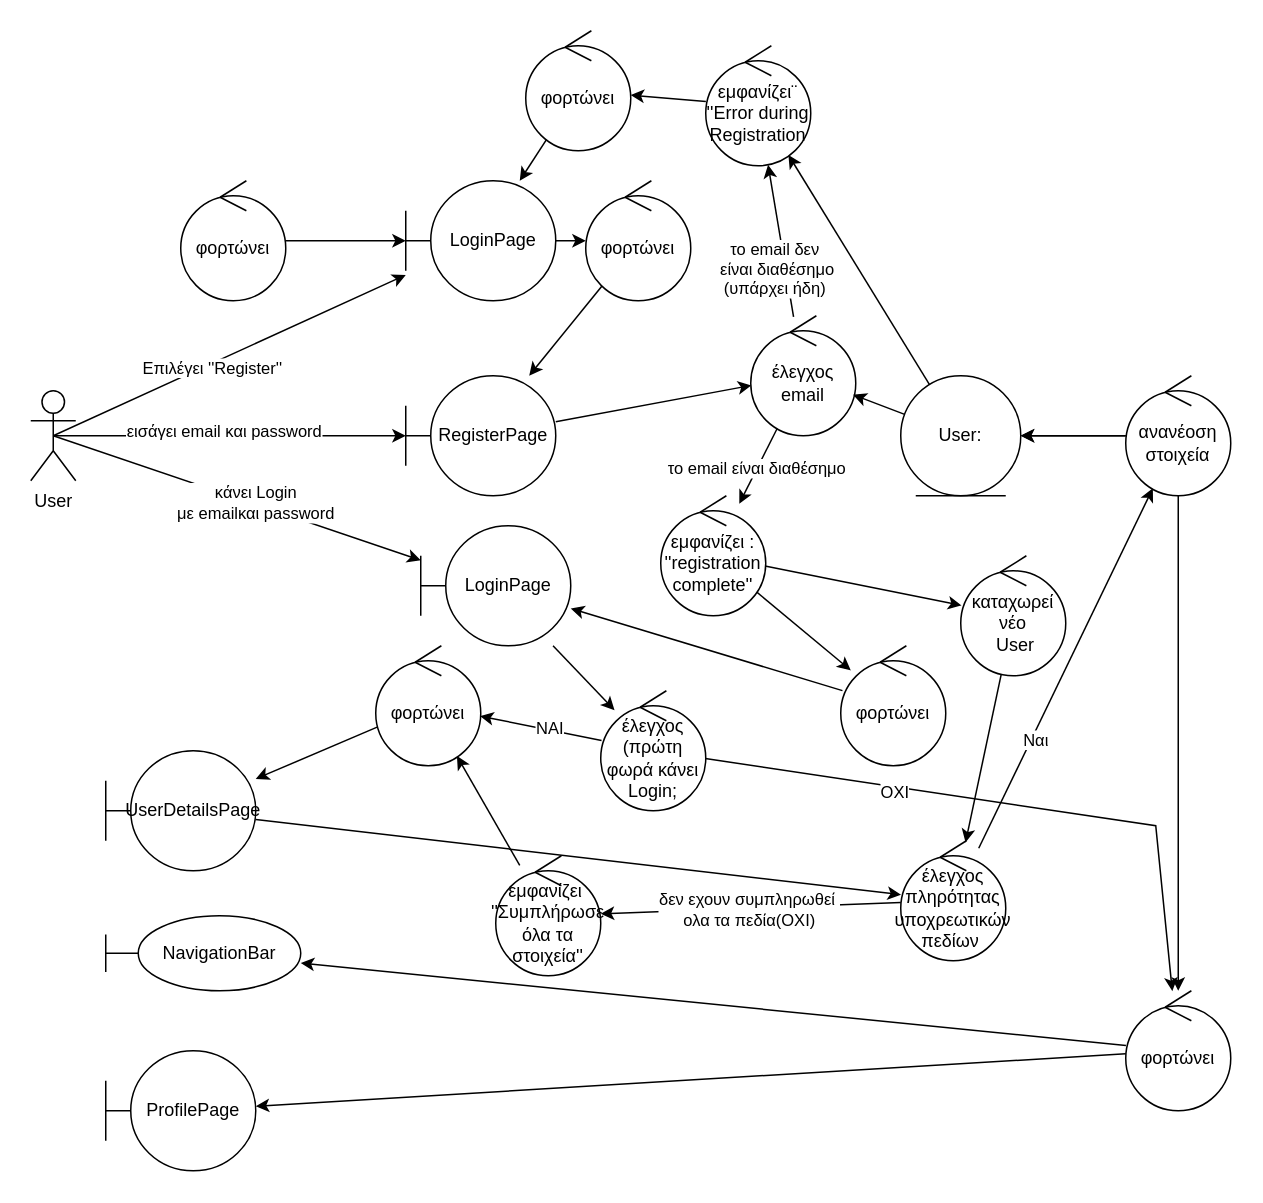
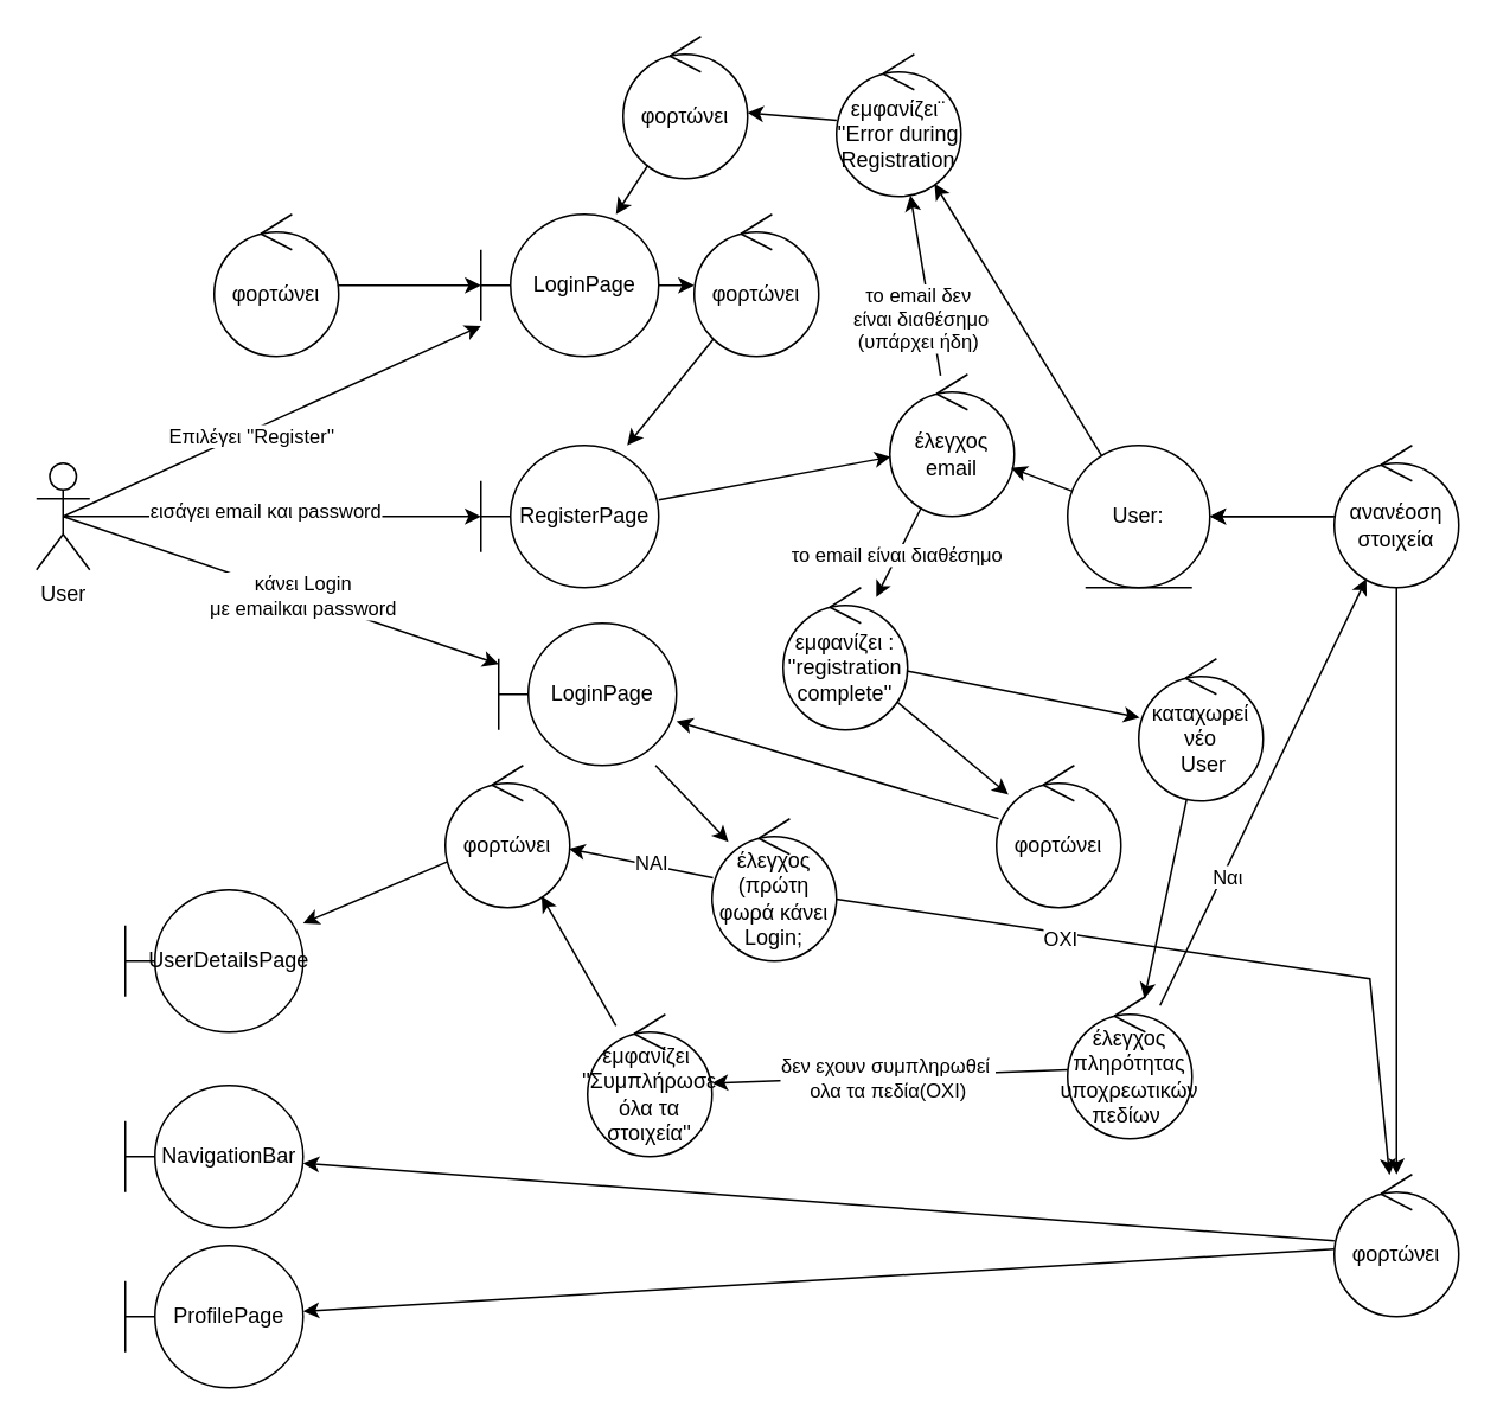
  <mxCell id="0" />
  <mxCell id="1" parent="0" />
  <mxCell id="2" style="edgeStyle=none;rounded=0;orthogonalLoop=1;jettySize=auto;html=1;exitX=0.5;exitY=0.5;exitDx=0;exitDy=0;exitPerimeter=0;" parent="1" source="6" target="8" edge="1"><mxGeometry relative="1" as="geometry" /></mxCell>
  <mxCell id="3" value="εισάγει email και password" style="edgeLabel;html=1;align=center;verticalAlign=middle;resizable=0;points=[];" parent="2" vertex="1" connectable="0"><mxGeometry x="-0.028" y="4" relative="1" as="geometry"><mxPoint x="-1" as="offset" /></mxGeometry></mxCell>
  <mxCell id="4" style="edgeStyle=none;rounded=0;orthogonalLoop=1;jettySize=auto;html=1;exitX=0.5;exitY=0.5;exitDx=0;exitDy=0;exitPerimeter=0;" parent="1" source="6" target="43" edge="1"><mxGeometry relative="1" as="geometry" /></mxCell>
  <mxCell id="5" value="κάνει Login&lt;div&gt;με emailκαι password&lt;/div&gt;" style="edgeLabel;html=1;align=center;verticalAlign=middle;resizable=0;points=[];" parent="4" vertex="1" connectable="0"><mxGeometry x="0.102" y="1" relative="1" as="geometry"><mxPoint x="-1" as="offset" /></mxGeometry></mxCell>
  <mxCell id="6" value="User&lt;div&gt;&lt;br&gt;&lt;/div&gt;" style="shape=umlActor;verticalLabelPosition=bottom;verticalAlign=top;html=1;outlineConnect=0;" parent="1" vertex="1"><mxGeometry x="20" y="260" width="30" height="60" as="geometry" /></mxCell>
  <mxCell id="7" value="" style="edgeStyle=none;rounded=0;orthogonalLoop=1;jettySize=auto;html=1;" parent="1" source="8" target="19" edge="1"><mxGeometry relative="1" as="geometry" /></mxCell>
  <mxCell id="8" value="RegisterPage" style="shape=umlBoundary;whiteSpace=wrap;html=1;" parent="1" vertex="1"><mxGeometry x="270" y="250" width="100" height="80" as="geometry" /></mxCell>
  <mxCell id="9" value="" style="endArrow=classic;html=1;rounded=0;exitX=0.5;exitY=0.5;exitDx=0;exitDy=0;exitPerimeter=0;" parent="1" source="6" target="12" edge="1"><mxGeometry width="50" height="50" relative="1" as="geometry"><mxPoint x="540" y="300" as="sourcePoint" /><mxPoint x="590" y="250" as="targetPoint" /></mxGeometry></mxCell>
  <mxCell id="10" value="Επιλέγει ''Register''" style="edgeLabel;html=1;align=center;verticalAlign=middle;resizable=0;points=[];" parent="9" vertex="1" connectable="0"><mxGeometry x="-0.112" y="-2" relative="1" as="geometry"><mxPoint as="offset" /></mxGeometry></mxCell>
  <mxCell id="11" value="" style="rounded=0;orthogonalLoop=1;jettySize=auto;html=1;" parent="1" source="12" target="14" edge="1"><mxGeometry relative="1" as="geometry" /></mxCell>
  <mxCell id="12" value="LoginPage" style="shape=umlBoundary;whiteSpace=wrap;html=1;" parent="1" vertex="1"><mxGeometry x="270" y="120" width="100" height="80" as="geometry" /></mxCell>
  <mxCell id="13" style="edgeStyle=none;rounded=0;orthogonalLoop=1;jettySize=auto;html=1;" parent="1" source="14" target="8" edge="1"><mxGeometry relative="1" as="geometry" /></mxCell>
  <mxCell id="14" value="φορτώνει" style="ellipse;shape=umlControl;whiteSpace=wrap;html=1;" parent="1" vertex="1"><mxGeometry x="390" y="120" width="70" height="80" as="geometry" /></mxCell>
  <mxCell id="15" style="edgeStyle=none;rounded=0;orthogonalLoop=1;jettySize=auto;html=1;" parent="1" source="19" target="39" edge="1"><mxGeometry relative="1" as="geometry" /></mxCell>
  <mxCell id="16" value="το email είναι διαθέσημο" style="edgeLabel;html=1;align=center;verticalAlign=middle;resizable=0;points=[];" parent="15" vertex="1" connectable="0"><mxGeometry x="0.028" y="-1" relative="1" as="geometry"><mxPoint y="1" as="offset" /></mxGeometry></mxCell>
  <mxCell id="17" style="edgeStyle=none;rounded=0;orthogonalLoop=1;jettySize=auto;html=1;" parent="1" source="19" target="36" edge="1"><mxGeometry relative="1" as="geometry"><mxPoint x="500" y="170" as="targetPoint" /></mxGeometry></mxCell>
  <mxCell id="18" value="το email δεν&lt;div&gt;&amp;nbsp;είναι διαθέσημο&lt;/div&gt;&lt;div&gt;(υπάρχει ήδη)&lt;/div&gt;" style="edgeLabel;html=1;align=center;verticalAlign=middle;resizable=0;points=[];" parent="17" vertex="1" connectable="0"><mxGeometry x="-0.405" y="-1" relative="1" as="geometry"><mxPoint x="-9" y="-1" as="offset" /></mxGeometry></mxCell>
  <mxCell id="19" value="έλεγχος&lt;div&gt;email&lt;/div&gt;" style="ellipse;shape=umlControl;whiteSpace=wrap;html=1;" parent="1" vertex="1"><mxGeometry x="500" y="210" width="70" height="80" as="geometry" /></mxCell>
  <mxCell id="20" style="edgeStyle=none;rounded=0;orthogonalLoop=1;jettySize=auto;html=1;" parent="1" source="34" target="19" edge="1"><mxGeometry relative="1" as="geometry"><mxPoint x="582.381" y="198.934" as="sourcePoint" /></mxGeometry></mxCell>
- <mxCell id="21" value="" style="edgeStyle=none;rounded=0;orthogonalLoop=1;jettySize=auto;html=1;" parent="1" source="22" target="29" edge="1"><mxGeometry relative="1" as="geometry" /></mxCell>
  <mxCell id="22" value="UserDetailsPage" style="shape=umlBoundary;whiteSpace=wrap;html=1;" parent="1" vertex="1"><mxGeometry x="70" y="500" width="100" height="80" as="geometry" /></mxCell>
  <mxCell id="23" value="" style="edgeStyle=none;rounded=0;orthogonalLoop=1;jettySize=auto;html=1;" parent="1" source="24" target="12" edge="1"><mxGeometry relative="1" as="geometry" /></mxCell>
  <mxCell id="24" value="φορτώνει" style="ellipse;shape=umlControl;whiteSpace=wrap;html=1;" parent="1" vertex="1"><mxGeometry x="120" y="120" width="70" height="80" as="geometry" /></mxCell>
  <mxCell id="25" style="edgeStyle=none;rounded=0;orthogonalLoop=1;jettySize=auto;html=1;" parent="1" source="29" target="59" edge="1"><mxGeometry relative="1" as="geometry"><mxPoint x="720" y="520" as="targetPoint" /><Array as="points" /></mxGeometry></mxCell>
  <mxCell id="26" value="Ναι" style="edgeLabel;html=1;align=center;verticalAlign=middle;resizable=0;points=[];" parent="25" vertex="1" connectable="0"><mxGeometry x="-0.395" y="-2" relative="1" as="geometry"><mxPoint as="offset" /></mxGeometry></mxCell>
  <mxCell id="27" value="" style="edgeStyle=none;rounded=0;orthogonalLoop=1;jettySize=auto;html=1;" parent="1" source="29" target="41" edge="1"><mxGeometry relative="1" as="geometry" /></mxCell>
  <mxCell id="28" value="δεν εχουν συμπληρωθεί&amp;nbsp;&lt;div&gt;ολα τα πεδία(ΟΧΙ)&lt;/div&gt;" style="edgeLabel;html=1;align=center;verticalAlign=middle;resizable=0;points=[];" parent="27" vertex="1" connectable="0"><mxGeometry x="0.023" relative="1" as="geometry"><mxPoint as="offset" /></mxGeometry></mxCell>
  <mxCell id="29" value="έλεγχος πληρότητας υποχρεωτικών πεδίων&amp;nbsp;" style="ellipse;shape=umlControl;whiteSpace=wrap;html=1;" parent="1" vertex="1"><mxGeometry x="600" y="560" width="70" height="80" as="geometry" /></mxCell>
  <mxCell id="30" style="edgeStyle=none;rounded=0;orthogonalLoop=1;jettySize=auto;html=1;" parent="1" source="44" target="29" edge="1"><mxGeometry relative="1" as="geometry"><mxPoint x="596.418" y="336.865" as="targetPoint" /></mxGeometry></mxCell>
  <mxCell id="31" style="edgeStyle=none;rounded=0;orthogonalLoop=1;jettySize=auto;html=1;" parent="1" source="32" target="43" edge="1"><mxGeometry relative="1" as="geometry" /></mxCell>
  <mxCell id="32" value="φορτώνει" style="ellipse;shape=umlControl;whiteSpace=wrap;html=1;" parent="1" vertex="1"><mxGeometry x="560" y="430" width="70" height="80" as="geometry" /></mxCell>
  <mxCell id="33" style="edgeStyle=none;rounded=0;orthogonalLoop=1;jettySize=auto;html=1;" parent="1" source="34" target="36" edge="1"><mxGeometry relative="1" as="geometry"><mxPoint x="489.101" y="470.994" as="targetPoint" /></mxGeometry></mxCell>
  <mxCell id="34" value="User:" style="ellipse;shape=umlEntity;whiteSpace=wrap;html=1;" parent="1" vertex="1"><mxGeometry x="600" y="250" width="80" height="80" as="geometry" /></mxCell>
  <mxCell id="35" style="edgeStyle=none;rounded=0;orthogonalLoop=1;jettySize=auto;html=1;" parent="1" source="36" target="52" edge="1"><mxGeometry relative="1" as="geometry" /></mxCell>
  <mxCell id="36" value="εμφανίζει¨&lt;div&gt;''Error during Registration&lt;/div&gt;" style="ellipse;shape=umlControl;whiteSpace=wrap;html=1;" parent="1" vertex="1"><mxGeometry x="470" y="30" width="70" height="80" as="geometry" /></mxCell>
  <mxCell id="37" style="edgeStyle=none;rounded=0;orthogonalLoop=1;jettySize=auto;html=1;" parent="1" source="39" target="44" edge="1"><mxGeometry relative="1" as="geometry" /></mxCell>
  <mxCell id="38" style="rounded=0;orthogonalLoop=1;jettySize=auto;html=1;" edge="1" parent="1" source="39" target="32"><mxGeometry relative="1" as="geometry" /></mxCell>
  <mxCell id="39" value="εμφανίζει :&lt;div&gt;''registration complete''&lt;/div&gt;" style="ellipse;shape=umlControl;whiteSpace=wrap;html=1;" parent="1" vertex="1"><mxGeometry x="440" y="330" width="70" height="80" as="geometry" /></mxCell>
  <mxCell id="40" style="edgeStyle=none;rounded=0;orthogonalLoop=1;jettySize=auto;html=1;" parent="1" source="41" target="54" edge="1"><mxGeometry relative="1" as="geometry" /></mxCell>
  <mxCell id="41" value="εμφανίζει&amp;nbsp;&lt;div&gt;''Συμπλήρωσε όλα τα στοιχεία''&lt;/div&gt;" style="ellipse;shape=umlControl;whiteSpace=wrap;html=1;" parent="1" vertex="1"><mxGeometry x="330" y="570" width="70" height="80" as="geometry" /></mxCell>
  <mxCell id="42" style="edgeStyle=none;rounded=0;orthogonalLoop=1;jettySize=auto;html=1;" parent="1" source="43" target="49" edge="1"><mxGeometry relative="1" as="geometry"><mxPoint x="436.517" y="476.755" as="targetPoint" /></mxGeometry></mxCell>
  <mxCell id="43" value="LoginPage" style="shape=umlBoundary;whiteSpace=wrap;html=1;" parent="1" vertex="1"><mxGeometry x="280" y="350" width="100" height="80" as="geometry" /></mxCell>
  <mxCell id="44" value="καταχωρεί νέο&lt;div&gt;&amp;nbsp;User&lt;/div&gt;" style="ellipse;shape=umlControl;whiteSpace=wrap;html=1;" parent="1" vertex="1"><mxGeometry x="640" y="370" width="70" height="80" as="geometry" /></mxCell>
  <mxCell id="45" style="edgeStyle=none;rounded=0;orthogonalLoop=1;jettySize=auto;html=1;" parent="1" source="49" target="54" edge="1"><mxGeometry relative="1" as="geometry" /></mxCell>
  <mxCell id="46" value="ΝΑΙ" style="edgeLabel;html=1;align=center;verticalAlign=middle;resizable=0;points=[];" parent="45" vertex="1" connectable="0"><mxGeometry x="-0.137" y="-2" relative="1" as="geometry"><mxPoint as="offset" /></mxGeometry></mxCell>
  <mxCell id="47" style="edgeStyle=none;rounded=0;orthogonalLoop=1;jettySize=auto;html=1;" parent="1" source="49" target="62" edge="1"><mxGeometry relative="1" as="geometry"><Array as="points"><mxPoint x="770" y="550" /></Array></mxGeometry></mxCell>
  <mxCell id="48" value="ΟΧΙ" style="edgeLabel;html=1;align=center;verticalAlign=middle;resizable=0;points=[];" parent="47" vertex="1" connectable="0"><mxGeometry x="-0.379" y="-3" relative="1" as="geometry"><mxPoint x="-1" as="offset" /></mxGeometry></mxCell>
  <mxCell id="49" value="έλεγχος&lt;div&gt;(πρώτη φωρά κάνει Login;&lt;/div&gt;" style="ellipse;shape=umlControl;whiteSpace=wrap;html=1;" parent="1" vertex="1"><mxGeometry x="400" y="460" width="70" height="80" as="geometry" /></mxCell>
- <mxCell id="50" value="NavigationBar" style="shape=umlBoundary;whiteSpace=wrap;html=1;" parent="1" vertex="1"><mxGeometry x="70" y="610" width="130" height="50" as="geometry" /></mxCell>
+ <mxCell id="50" value="NavigationBar" style="shape=umlBoundary;whiteSpace=wrap;html=1;" parent="1" vertex="1"><mxGeometry x="70" y="610" width="100" height="80" as="geometry" /></mxCell>
  <mxCell id="51" style="edgeStyle=none;rounded=0;orthogonalLoop=1;jettySize=auto;html=1;" parent="1" source="52" target="12" edge="1"><mxGeometry relative="1" as="geometry" /></mxCell>
  <mxCell id="52" value="φορτώνει" style="ellipse;shape=umlControl;whiteSpace=wrap;html=1;" parent="1" vertex="1"><mxGeometry x="350" y="20" width="70" height="80" as="geometry" /></mxCell>
  <mxCell id="53" value="" style="edgeStyle=none;rounded=0;orthogonalLoop=1;jettySize=auto;html=1;" parent="1" source="54" target="22" edge="1"><mxGeometry relative="1" as="geometry" /></mxCell>
  <mxCell id="54" value="φορτώνει" style="ellipse;shape=umlControl;whiteSpace=wrap;html=1;" parent="1" vertex="1"><mxGeometry x="250" y="430" width="70" height="80" as="geometry" /></mxCell>
  <mxCell id="55" value="" style="edgeStyle=none;rounded=0;orthogonalLoop=1;jettySize=auto;html=1;" parent="1" source="59" target="34" edge="1"><mxGeometry relative="1" as="geometry" /></mxCell>
  <mxCell id="56" value="" style="edgeStyle=none;rounded=0;orthogonalLoop=1;jettySize=auto;html=1;" parent="1" source="59" target="34" edge="1"><mxGeometry relative="1" as="geometry"><Array as="points"><mxPoint x="710" y="290" /></Array></mxGeometry></mxCell>
  <mxCell id="57" value="Text" style="edgeLabel;html=1;align=center;verticalAlign=middle;resizable=0;points=[];" parent="56" vertex="1" connectable="0"><mxGeometry x="0.002" y="-4" relative="1" as="geometry"><mxPoint x="75" y="34" as="offset" /></mxGeometry></mxCell>
  <mxCell id="58" style="edgeStyle=none;rounded=0;orthogonalLoop=1;jettySize=auto;html=1;" parent="1" source="59" target="62" edge="1"><mxGeometry relative="1" as="geometry" /></mxCell>
  <mxCell id="59" value="ανανέοση&lt;div&gt;στοιχεία&lt;/div&gt;" style="ellipse;shape=umlControl;whiteSpace=wrap;html=1;" parent="1" vertex="1"><mxGeometry x="750" y="250" width="70" height="80" as="geometry" /></mxCell>
  <mxCell id="60" style="edgeStyle=none;rounded=0;orthogonalLoop=1;jettySize=auto;html=1;" parent="1" source="62" target="50" edge="1"><mxGeometry relative="1" as="geometry" /></mxCell>
  <mxCell id="61" style="edgeStyle=none;rounded=0;orthogonalLoop=1;jettySize=auto;html=1;" parent="1" source="62" target="63" edge="1"><mxGeometry relative="1" as="geometry"><mxPoint x="339.907" y="737.091" as="targetPoint" /></mxGeometry></mxCell>
  <mxCell id="62" value="φορτώνει" style="ellipse;shape=umlControl;whiteSpace=wrap;html=1;" parent="1" vertex="1"><mxGeometry x="750" y="660" width="70" height="80" as="geometry" /></mxCell>
  <mxCell id="63" value="ProfilePage" style="shape=umlBoundary;whiteSpace=wrap;html=1;" parent="1" vertex="1"><mxGeometry x="70" y="700" width="100" height="80" as="geometry" /></mxCell>
